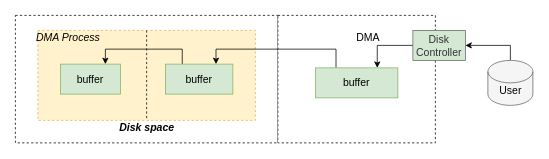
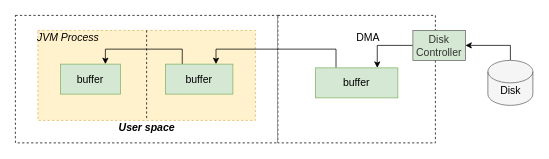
  <mxCell id="0" />
  <mxCell id="1" parent="0" />
  <mxCell id="2" value="" style="rounded=0;whiteSpace=wrap;html=1;dashed=1;" vertex="1" parent="1"><mxGeometry x="20" y="20" width="350" height="170" as="geometry" /></mxCell>
  <mxCell id="3" value="" style="rounded=0;whiteSpace=wrap;html=1;dashed=1;fontSize=14;fillColor=#fff2cc;strokeColor=#d6b656;" vertex="1" parent="1"><mxGeometry x="50" y="40" width="290" height="120" as="geometry" /></mxCell>
  <mxCell id="4" value="" style="rounded=0;whiteSpace=wrap;html=1;dashed=1;" vertex="1" parent="1"><mxGeometry x="370" y="20" width="210" height="170" as="geometry" /></mxCell>
  <mxCell id="5" style="edgeStyle=orthogonalEdgeStyle;rounded=0;orthogonalLoop=1;jettySize=auto;html=1;exitX=0.25;exitY=0;exitDx=0;exitDy=0;entryX=0.75;entryY=0;entryDx=0;entryDy=0;fontSize=14;" edge="1" parent="1" source="6" target="14"><mxGeometry relative="1" as="geometry" /></mxCell>
  <mxCell id="6" value="buffer" style="rounded=0;whiteSpace=wrap;html=1;fontSize=14;fillColor=#d5e8d4;strokeColor=#82b366;" vertex="1" parent="1"><mxGeometry x="420" y="90" width="110" height="40" as="geometry" /></mxCell>
  <mxCell id="7" style="edgeStyle=orthogonalEdgeStyle;rounded=0;orthogonalLoop=1;jettySize=auto;html=1;entryX=1;entryY=0.5;entryDx=0;entryDy=0;fontSize=14;" edge="1" parent="1" source="8" target="11"><mxGeometry relative="1" as="geometry"><Array as="points"><mxPoint x="680" y="60" /></Array></mxGeometry></mxCell>
  <mxCell id="8" value="" style="shape=cylinder2;whiteSpace=wrap;html=1;boundedLbl=1;backgroundOutline=1;size=15;fillColor=#f5f5f5;strokeColor=#666666;fontColor=#333333;" vertex="1" parent="1"><mxGeometry x="650" y="80" width="60" height="60" as="geometry" /></mxCell>
- <mxCell id="9" value="User" style="text;html=1;align=center;verticalAlign=middle;resizable=0;points=[];autosize=1;fontSize=14;" vertex="1" parent="1"><mxGeometry x="660" y="110" width="40" height="20" as="geometry" /></mxCell>
+ <mxCell id="9" value="Disk" style="text;html=1;align=center;verticalAlign=middle;resizable=0;points=[];autosize=1;fontSize=14;" vertex="1" parent="1"><mxGeometry x="660" y="110" width="40" height="20" as="geometry" /></mxCell>
  <mxCell id="10" style="edgeStyle=orthogonalEdgeStyle;rounded=0;orthogonalLoop=1;jettySize=auto;html=1;exitX=0;exitY=0.5;exitDx=0;exitDy=0;entryX=0.75;entryY=0;entryDx=0;entryDy=0;fontSize=14;" edge="1" parent="1" source="11" target="6"><mxGeometry relative="1" as="geometry" /></mxCell>
  <mxCell id="11" value="Disk &lt;br&gt;Controller" style="rounded=0;whiteSpace=wrap;html=1;fontSize=14;fillColor=#d5e8d4;strokeColor=#666666;fontColor=#333333;" vertex="1" parent="1"><mxGeometry x="550" y="40" width="70" height="40" as="geometry" /></mxCell>
  <mxCell id="12" value="DMA" style="text;html=1;align=center;verticalAlign=middle;resizable=0;points=[];autosize=1;fontSize=14;" vertex="1" parent="1"><mxGeometry x="465" y="40" width="50" height="20" as="geometry" /></mxCell>
  <mxCell id="13" style="edgeStyle=orthogonalEdgeStyle;rounded=0;orthogonalLoop=1;jettySize=auto;html=1;exitX=0.25;exitY=0;exitDx=0;exitDy=0;entryX=0.75;entryY=0;entryDx=0;entryDy=0;fontSize=14;" edge="1" parent="1" source="14" target="17"><mxGeometry relative="1" as="geometry" /></mxCell>
  <mxCell id="14" value="buffer" style="rounded=0;whiteSpace=wrap;html=1;fontSize=14;fillColor=#d5e8d4;strokeColor=#82b366;" vertex="1" parent="1"><mxGeometry x="220" y="85" width="90" height="40" as="geometry" /></mxCell>
- <mxCell id="15" value="Disk space" style="text;html=1;align=center;verticalAlign=middle;resizable=0;points=[];autosize=1;fontSize=14;fontStyle=3" vertex="1" parent="1"><mxGeometry x="150" y="160" width="90" height="20" as="geometry" /></mxCell>
- <mxCell id="16" value="DMA Process" style="text;html=1;align=center;verticalAlign=middle;resizable=0;points=[];autosize=1;fontSize=14;fontStyle=2" vertex="1" parent="1"><mxGeometry x="40" y="40" width="100" height="20" as="geometry" /></mxCell>
+ <mxCell id="15" value="User space" style="text;html=1;align=center;verticalAlign=middle;resizable=0;points=[];autosize=1;fontSize=14;fontStyle=3" vertex="1" parent="1"><mxGeometry x="150" y="160" width="90" height="20" as="geometry" /></mxCell>
+ <mxCell id="16" value="JVM Process" style="text;html=1;align=center;verticalAlign=middle;resizable=0;points=[];autosize=1;fontSize=14;fontStyle=2" vertex="1" parent="1"><mxGeometry x="40" y="40" width="100" height="20" as="geometry" /></mxCell>
  <mxCell id="17" value="buffer" style="rounded=0;whiteSpace=wrap;html=1;fontSize=14;fillColor=#d5e8d4;strokeColor=#82b366;" vertex="1" parent="1"><mxGeometry x="80" y="85" width="80" height="40" as="geometry" /></mxCell>
  <mxCell id="18" value="" style="endArrow=none;html=1;fontSize=14;exitX=0.5;exitY=0;exitDx=0;exitDy=0;entryX=0.5;entryY=1;entryDx=0;entryDy=0;dashed=1;" edge="1" parent="1" source="3" target="3"><mxGeometry width="50" height="50" relative="1" as="geometry"><mxPoint x="400" y="190" as="sourcePoint" /><mxPoint x="450" y="140" as="targetPoint" /></mxGeometry></mxCell>
